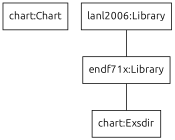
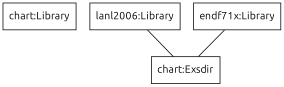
  digraph {
    fontname=Ubuntu
    node [fontname=Ubuntu shape=box]
    edge [arrowhead=none fontname=Ubuntu]
-   n1 [label="chart:Chart"]
+   n1 [label="chart:Library"]
    n2 [label="lanl2006:Library"]
    n3 [label="chart:Exsdir"]
    n4 [label="endf71x:Library"]
-   n2 -> n4
+   n2 -> n3
    n4 -> n3
  }
